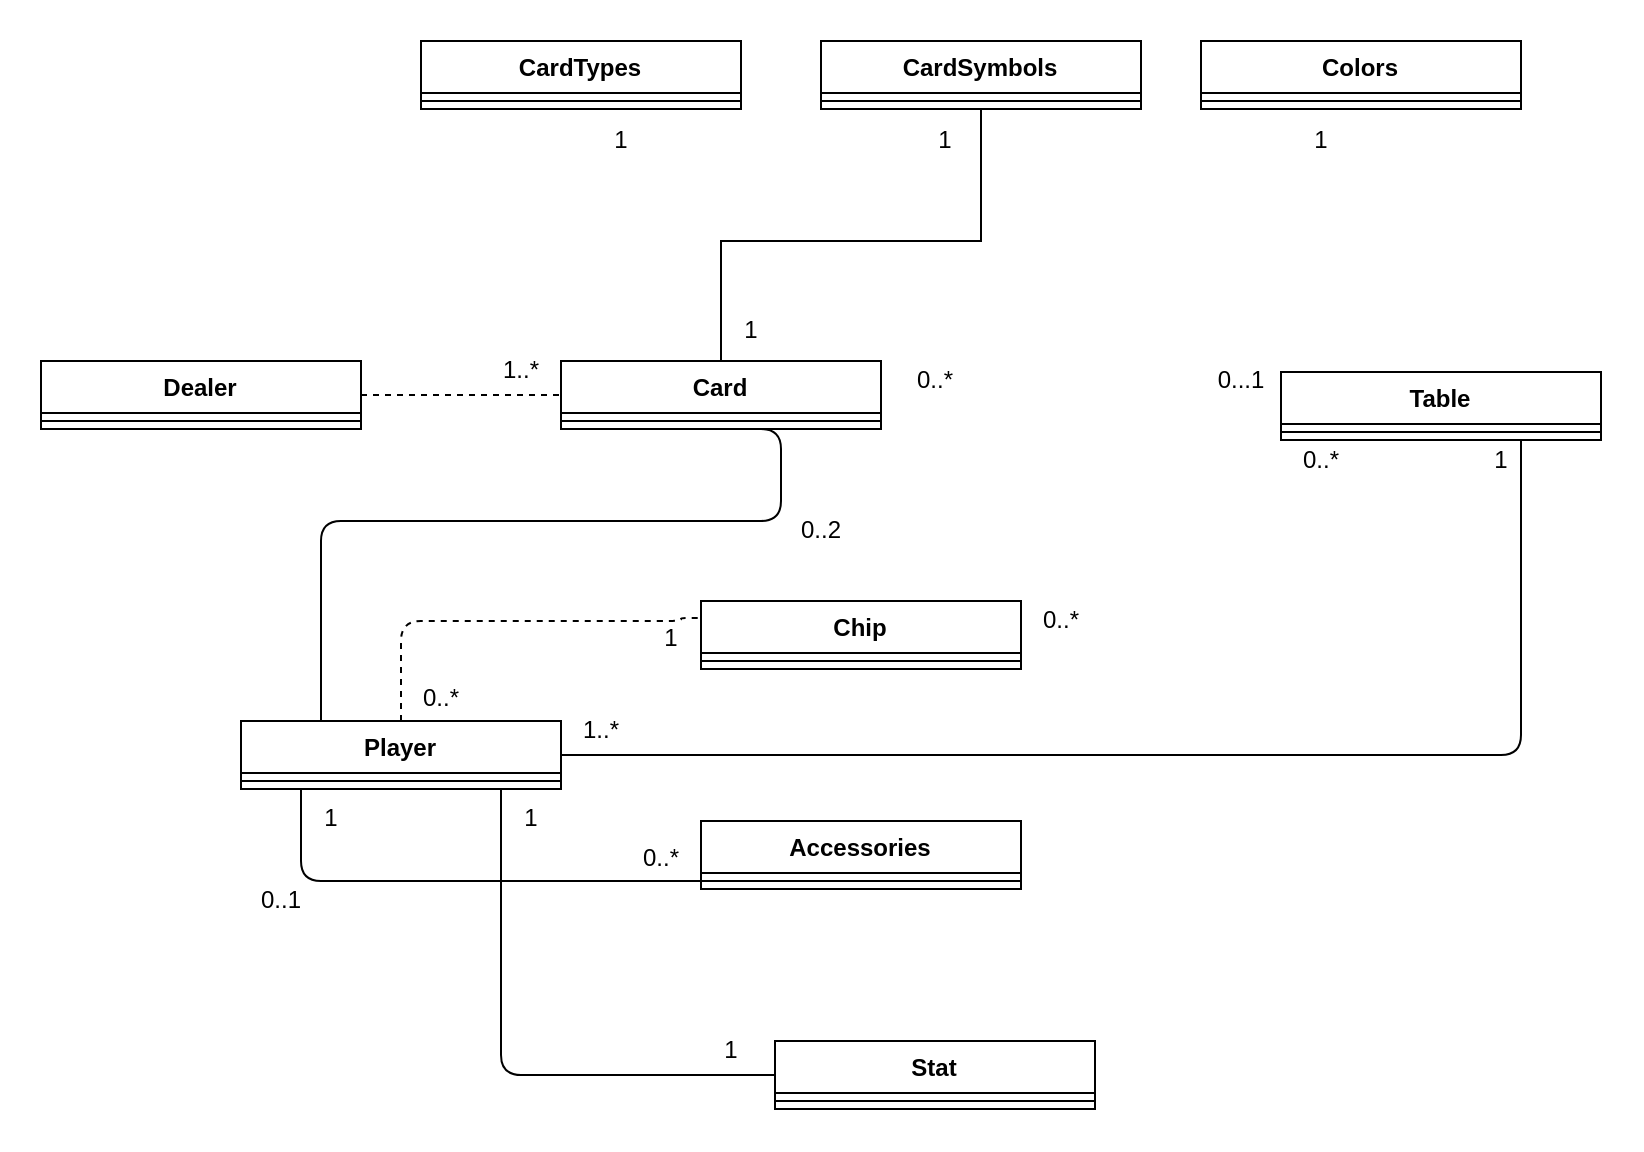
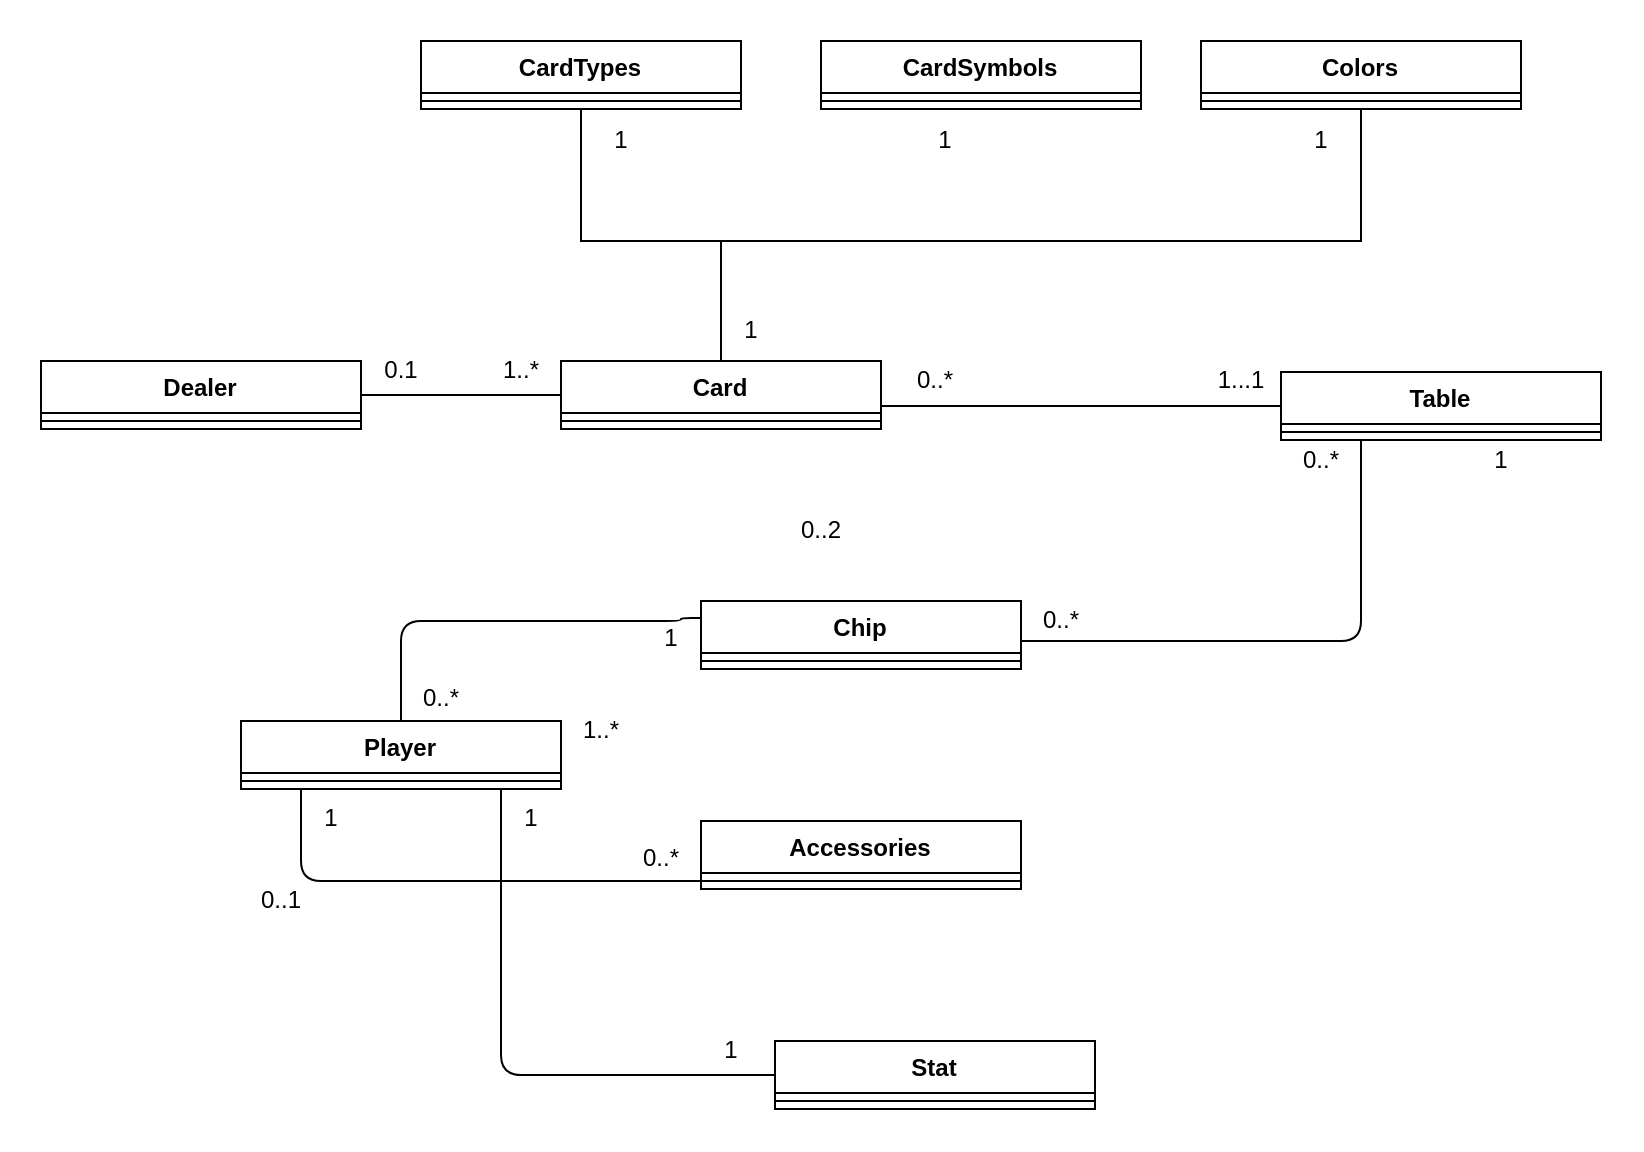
  <mxCell id="0" />
  <mxCell id="1" parent="0" />
  <mxCell id="2" value="Table" style="swimlane;fontStyle=1;align=center;verticalAlign=top;childLayout=stackLayout;horizontal=1;startSize=26;horizontalStack=0;resizeParent=1;resizeParentMax=0;resizeLast=0;collapsible=1;marginBottom=0;" vertex="1" parent="1"><mxGeometry x="640" y="185.5" width="160" height="34" as="geometry" /></mxCell>
  <mxCell id="3" value="" style="line;strokeWidth=1;fillColor=none;align=left;verticalAlign=middle;spacingTop=-1;spacingLeft=3;spacingRight=3;rotatable=0;labelPosition=right;points=[];portConstraint=eastwest;strokeColor=inherit;" vertex="1" parent="2"><mxGeometry y="26" width="160" height="8" as="geometry" /></mxCell>
- <mxCell id="6" style="edgeStyle=orthogonalEdgeStyle;rounded=0;orthogonalLoop=1;jettySize=auto;html=1;entryX=0.5;entryY=1;entryDx=0;entryDy=0;strokeWidth=1;endArrow=none;endFill=0;startSize=6;endSize=20;" edge="1" parent="1" source="8" target="45"><mxGeometry relative="1" as="geometry"><Array as="points"><mxPoint x="360" y="120" /><mxPoint x="490" y="120" /></Array></mxGeometry></mxCell>
+ <mxCell id="4" style="edgeStyle=orthogonalEdgeStyle;orthogonalLoop=1;jettySize=auto;html=1;entryX=0;entryY=0.5;entryDx=0;entryDy=0;endArrow=none;endFill=0;" edge="1" parent="1" source="8" target="2"><mxGeometry relative="1" as="geometry"><Array as="points"><mxPoint x="575" y="203" /></Array></mxGeometry></mxCell>
+ <mxCell id="5" style="edgeStyle=orthogonalEdgeStyle;rounded=0;orthogonalLoop=1;jettySize=auto;html=1;strokeWidth=1;endArrow=none;endFill=0;startSize=6;endSize=20;" edge="1" parent="1" source="8" target="43"><mxGeometry relative="1" as="geometry"><Array as="points"><mxPoint x="360" y="120" /><mxPoint x="290" y="120" /></Array></mxGeometry></mxCell>
+ <mxCell id="7" style="edgeStyle=orthogonalEdgeStyle;rounded=0;orthogonalLoop=1;jettySize=auto;html=1;entryX=0.5;entryY=1;entryDx=0;entryDy=0;strokeWidth=1;endArrow=none;endFill=0;startSize=6;endSize=20;" edge="1" parent="1" source="8" target="47"><mxGeometry relative="1" as="geometry"><Array as="points"><mxPoint x="360" y="120" /><mxPoint x="680" y="120" /></Array></mxGeometry></mxCell>
  <mxCell id="8" value="Card" style="swimlane;fontStyle=1;align=center;verticalAlign=top;childLayout=stackLayout;horizontal=1;startSize=26;horizontalStack=0;resizeParent=1;resizeParentMax=0;resizeLast=0;collapsible=1;marginBottom=0;" vertex="1" parent="1"><mxGeometry x="280" y="180" width="160" height="34" as="geometry" /></mxCell>
  <mxCell id="9" value="" style="line;strokeWidth=1;fillColor=none;align=left;verticalAlign=middle;spacingTop=-1;spacingLeft=3;spacingRight=3;rotatable=0;labelPosition=right;points=[];portConstraint=eastwest;strokeColor=inherit;" vertex="1" parent="8"><mxGeometry y="26" width="160" height="8" as="geometry" /></mxCell>
  <mxCell id="10" value="" style="edgeStyle=orthogonalEdgeStyle;orthogonalLoop=1;jettySize=auto;html=1;endArrow=none;endFill=0;" edge="1" parent="1" source="14" target="23"><mxGeometry relative="1" as="geometry"><Array as="points"><mxPoint x="150" y="440" /></Array></mxGeometry></mxCell>
- <mxCell id="11" style="edgeStyle=orthogonalEdgeStyle;orthogonalLoop=1;jettySize=auto;html=1;entryX=0;entryY=0.25;entryDx=0;entryDy=0;endArrow=none;endFill=0;dashed=1;" edge="1" parent="1" source="14" target="17"><mxGeometry relative="1" as="geometry"><Array as="points"><mxPoint x="200" y="310" /><mxPoint x="340" y="310" /><mxPoint x="340" y="309" /></Array></mxGeometry></mxCell>
- <mxCell id="12" style="edgeStyle=orthogonalEdgeStyle;orthogonalLoop=1;jettySize=auto;html=1;entryX=0.75;entryY=1;entryDx=0;entryDy=0;endArrow=none;endFill=0;" edge="1" parent="1" source="14" target="2"><mxGeometry relative="1" as="geometry"><Array as="points"><mxPoint x="760" y="377" /></Array></mxGeometry></mxCell>
- <mxCell id="13" style="edgeStyle=orthogonalEdgeStyle;orthogonalLoop=1;jettySize=auto;html=1;entryX=0.25;entryY=1;entryDx=0;entryDy=0;endArrow=none;endFill=0;" edge="1" parent="1" source="14" target="8"><mxGeometry relative="1" as="geometry"><Array as="points"><mxPoint x="160" y="260" /><mxPoint x="390" y="260" /></Array></mxGeometry></mxCell>
+ <mxCell id="11" style="edgeStyle=orthogonalEdgeStyle;orthogonalLoop=1;jettySize=auto;html=1;entryX=0;entryY=0.25;entryDx=0;entryDy=0;endArrow=none;endFill=0;" edge="1" parent="1" source="14" target="17"><mxGeometry relative="1" as="geometry"><Array as="points"><mxPoint x="200" y="310" /><mxPoint x="340" y="310" /><mxPoint x="340" y="309" /></Array></mxGeometry></mxCell>
  <mxCell id="14" value="Player" style="swimlane;fontStyle=1;align=center;verticalAlign=top;childLayout=stackLayout;horizontal=1;startSize=26;horizontalStack=0;resizeParent=1;resizeParentMax=0;resizeLast=0;collapsible=1;marginBottom=0;" vertex="1" parent="1"><mxGeometry x="120" y="360" width="160" height="34" as="geometry" /></mxCell>
  <mxCell id="15" value="" style="line;strokeWidth=1;fillColor=none;align=left;verticalAlign=middle;spacingTop=-1;spacingLeft=3;spacingRight=3;rotatable=0;labelPosition=right;points=[];portConstraint=eastwest;strokeColor=inherit;" vertex="1" parent="14"><mxGeometry y="26" width="160" height="8" as="geometry" /></mxCell>
+ <mxCell id="16" style="edgeStyle=orthogonalEdgeStyle;orthogonalLoop=1;jettySize=auto;html=1;entryX=0.25;entryY=1;entryDx=0;entryDy=0;endArrow=none;endFill=0;" edge="1" parent="1" source="17" target="2"><mxGeometry relative="1" as="geometry"><Array as="points"><mxPoint x="680" y="320" /></Array></mxGeometry></mxCell>
  <mxCell id="17" value="Chip" style="swimlane;fontStyle=1;align=center;verticalAlign=top;childLayout=stackLayout;horizontal=1;startSize=26;horizontalStack=0;resizeParent=1;resizeParentMax=0;resizeLast=0;collapsible=1;marginBottom=0;" vertex="1" parent="1"><mxGeometry x="350" y="300" width="160" height="34" as="geometry" /></mxCell>
  <mxCell id="18" value="" style="line;strokeWidth=1;fillColor=none;align=left;verticalAlign=middle;spacingTop=-1;spacingLeft=3;spacingRight=3;rotatable=0;labelPosition=right;points=[];portConstraint=eastwest;strokeColor=inherit;" vertex="1" parent="17"><mxGeometry y="26" width="160" height="8" as="geometry" /></mxCell>
- <mxCell id="19" style="edgeStyle=orthogonalEdgeStyle;orthogonalLoop=1;jettySize=auto;html=1;endArrow=none;endFill=0;dashed=1;" edge="1" parent="1" source="20" target="8"><mxGeometry relative="1" as="geometry" /></mxCell>
+ <mxCell id="19" style="edgeStyle=orthogonalEdgeStyle;orthogonalLoop=1;jettySize=auto;html=1;endArrow=none;endFill=0;" edge="1" parent="1" source="20" target="8"><mxGeometry relative="1" as="geometry" /></mxCell>
  <mxCell id="20" value="Dealer" style="swimlane;fontStyle=1;align=center;verticalAlign=top;childLayout=stackLayout;horizontal=1;startSize=26;horizontalStack=0;resizeParent=1;resizeParentMax=0;resizeLast=0;collapsible=1;marginBottom=0;" vertex="1" parent="1"><mxGeometry x="20" y="180" width="160" height="34" as="geometry" /></mxCell>
  <mxCell id="21" value="" style="line;strokeWidth=1;fillColor=none;align=left;verticalAlign=middle;spacingTop=-1;spacingLeft=3;spacingRight=3;rotatable=0;labelPosition=right;points=[];portConstraint=eastwest;strokeColor=inherit;" vertex="1" parent="20"><mxGeometry y="26" width="160" height="8" as="geometry" /></mxCell>
  <mxCell id="22" value="Accessories" style="swimlane;fontStyle=1;align=center;verticalAlign=top;childLayout=stackLayout;horizontal=1;startSize=26;horizontalStack=0;resizeParent=1;resizeParentMax=0;resizeLast=0;collapsible=1;marginBottom=0;" vertex="1" parent="1"><mxGeometry x="350" y="410" width="160" height="34" as="geometry" /></mxCell>
  <mxCell id="23" value="" style="line;strokeWidth=1;fillColor=none;align=left;verticalAlign=middle;spacingTop=-1;spacingLeft=3;spacingRight=3;rotatable=0;labelPosition=right;points=[];portConstraint=eastwest;strokeColor=inherit;" vertex="1" parent="22"><mxGeometry y="26" width="160" height="8" as="geometry" /></mxCell>
  <mxCell id="24" value="" style="edgeStyle=orthogonalEdgeStyle;orthogonalLoop=1;jettySize=auto;html=1;endArrow=none;endFill=0;" edge="1" parent="1" source="25" target="15"><mxGeometry relative="1" as="geometry"><Array as="points"><mxPoint x="250" y="537" /></Array></mxGeometry></mxCell>
  <mxCell id="25" value="Stat" style="swimlane;fontStyle=1;align=center;verticalAlign=top;childLayout=stackLayout;horizontal=1;startSize=26;horizontalStack=0;resizeParent=1;resizeParentMax=0;resizeLast=0;collapsible=1;marginBottom=0;" vertex="1" parent="1"><mxGeometry x="387" y="520" width="160" height="34" as="geometry" /></mxCell>
  <mxCell id="26" value="" style="line;strokeWidth=1;fillColor=none;align=left;verticalAlign=middle;spacingTop=-1;spacingLeft=3;spacingRight=3;rotatable=0;labelPosition=right;points=[];portConstraint=eastwest;strokeColor=inherit;" vertex="1" parent="25"><mxGeometry y="26" width="160" height="8" as="geometry" /></mxCell>
  <mxCell id="27" value="1" style="text;html=1;align=center;verticalAlign=middle;resizable=0;points=[];autosize=1;strokeColor=none;fillColor=none;" vertex="1" parent="1"><mxGeometry x="350" y="510" width="30" height="30" as="geometry" /></mxCell>
  <mxCell id="28" value="1" style="text;html=1;align=center;verticalAlign=middle;resizable=0;points=[];autosize=1;strokeColor=none;fillColor=none;" vertex="1" parent="1"><mxGeometry x="250" y="394" width="30" height="30" as="geometry" /></mxCell>
  <mxCell id="29" value="1" style="text;html=1;align=center;verticalAlign=middle;resizable=0;points=[];autosize=1;strokeColor=none;fillColor=none;" vertex="1" parent="1"><mxGeometry x="150" y="394" width="30" height="30" as="geometry" /></mxCell>
  <mxCell id="30" value="0..*" style="text;html=1;align=center;verticalAlign=middle;resizable=0;points=[];autosize=1;strokeColor=none;fillColor=none;" vertex="1" parent="1"><mxGeometry x="310" y="414" width="40" height="30" as="geometry" /></mxCell>
  <mxCell id="31" value="1..*" style="text;html=1;align=center;verticalAlign=middle;resizable=0;points=[];autosize=1;strokeColor=none;fillColor=none;" vertex="1" parent="1"><mxGeometry x="240" y="170" width="40" height="30" as="geometry" /></mxCell>
- <mxCell id="33" value="0...1" style="text;html=1;align=center;verticalAlign=middle;resizable=0;points=[];autosize=1;strokeColor=none;fillColor=none;" vertex="1" parent="1"><mxGeometry x="595" y="175" width="50" height="30" as="geometry" /></mxCell>
+ <mxCell id="32" value="0.1" style="text;html=1;align=center;verticalAlign=middle;resizable=0;points=[];autosize=1;strokeColor=none;fillColor=none;" vertex="1" parent="1"><mxGeometry x="180" y="170" width="40" height="30" as="geometry" /></mxCell>
+ <mxCell id="33" value="1...1" style="text;html=1;align=center;verticalAlign=middle;resizable=0;points=[];autosize=1;strokeColor=none;fillColor=none;" vertex="1" parent="1"><mxGeometry x="595" y="175" width="50" height="30" as="geometry" /></mxCell>
  <mxCell id="34" value="0..*" style="text;html=1;align=center;verticalAlign=middle;resizable=0;points=[];autosize=1;strokeColor=none;fillColor=none;" vertex="1" parent="1"><mxGeometry x="447" y="175" width="40" height="30" as="geometry" /></mxCell>
  <mxCell id="35" value="0..1" style="text;html=1;align=center;verticalAlign=middle;resizable=0;points=[];autosize=1;strokeColor=none;fillColor=none;" vertex="1" parent="1"><mxGeometry x="120" y="435" width="40" height="30" as="geometry" /></mxCell>
  <mxCell id="36" value="0..2" style="text;html=1;align=center;verticalAlign=middle;resizable=0;points=[];autosize=1;strokeColor=none;fillColor=none;" vertex="1" parent="1"><mxGeometry x="390" y="250" width="40" height="30" as="geometry" /></mxCell>
  <mxCell id="37" value="1..*" style="text;html=1;align=center;verticalAlign=middle;resizable=0;points=[];autosize=1;strokeColor=none;fillColor=none;" vertex="1" parent="1"><mxGeometry x="280" y="350" width="40" height="30" as="geometry" /></mxCell>
  <mxCell id="38" value="1" style="text;html=1;align=center;verticalAlign=middle;resizable=0;points=[];autosize=1;strokeColor=none;fillColor=none;" vertex="1" parent="1"><mxGeometry x="735" y="215" width="30" height="30" as="geometry" /></mxCell>
  <mxCell id="39" value="0..*" style="text;html=1;align=center;verticalAlign=middle;resizable=0;points=[];autosize=1;strokeColor=none;fillColor=none;" vertex="1" parent="1"><mxGeometry x="510" y="295" width="40" height="30" as="geometry" /></mxCell>
  <mxCell id="40" value="0..*" style="text;html=1;align=center;verticalAlign=middle;resizable=0;points=[];autosize=1;strokeColor=none;fillColor=none;" vertex="1" parent="1"><mxGeometry x="640" y="215" width="40" height="30" as="geometry" /></mxCell>
  <mxCell id="41" value="0..*" style="text;html=1;align=center;verticalAlign=middle;resizable=0;points=[];autosize=1;strokeColor=none;fillColor=none;" vertex="1" parent="1"><mxGeometry x="200" y="334" width="40" height="30" as="geometry" /></mxCell>
  <mxCell id="42" value="1" style="text;html=1;align=center;verticalAlign=middle;resizable=0;points=[];autosize=1;strokeColor=none;fillColor=none;" vertex="1" parent="1"><mxGeometry x="320" y="304" width="30" height="30" as="geometry" /></mxCell>
  <mxCell id="43" value="CardTypes" style="swimlane;fontStyle=1;align=center;verticalAlign=top;childLayout=stackLayout;horizontal=1;startSize=26;horizontalStack=0;resizeParent=1;resizeParentMax=0;resizeLast=0;collapsible=1;marginBottom=0;" vertex="1" parent="1"><mxGeometry x="210" y="20" width="160" height="34" as="geometry" /></mxCell>
  <mxCell id="44" value="" style="line;strokeWidth=1;fillColor=none;align=left;verticalAlign=middle;spacingTop=-1;spacingLeft=3;spacingRight=3;rotatable=0;labelPosition=right;points=[];portConstraint=eastwest;strokeColor=inherit;" vertex="1" parent="43"><mxGeometry y="26" width="160" height="8" as="geometry" /></mxCell>
  <mxCell id="45" value="CardSymbols" style="swimlane;fontStyle=1;align=center;verticalAlign=top;childLayout=stackLayout;horizontal=1;startSize=26;horizontalStack=0;resizeParent=1;resizeParentMax=0;resizeLast=0;collapsible=1;marginBottom=0;" vertex="1" parent="1"><mxGeometry x="410" y="20" width="160" height="34" as="geometry" /></mxCell>
  <mxCell id="46" value="" style="line;strokeWidth=1;fillColor=none;align=left;verticalAlign=middle;spacingTop=-1;spacingLeft=3;spacingRight=3;rotatable=0;labelPosition=right;points=[];portConstraint=eastwest;strokeColor=inherit;" vertex="1" parent="45"><mxGeometry y="26" width="160" height="8" as="geometry" /></mxCell>
  <mxCell id="47" value="Colors" style="swimlane;fontStyle=1;align=center;verticalAlign=top;childLayout=stackLayout;horizontal=1;startSize=26;horizontalStack=0;resizeParent=1;resizeParentMax=0;resizeLast=0;collapsible=1;marginBottom=0;" vertex="1" parent="1"><mxGeometry x="600" y="20" width="160" height="34" as="geometry" /></mxCell>
  <mxCell id="48" value="" style="line;strokeWidth=1;fillColor=none;align=left;verticalAlign=middle;spacingTop=-1;spacingLeft=3;spacingRight=3;rotatable=0;labelPosition=right;points=[];portConstraint=eastwest;strokeColor=inherit;" vertex="1" parent="47"><mxGeometry y="26" width="160" height="8" as="geometry" /></mxCell>
  <mxCell id="49" value="1" style="text;html=1;align=center;verticalAlign=middle;resizable=0;points=[];autosize=1;strokeColor=none;fillColor=none;" vertex="1" parent="1"><mxGeometry x="295" y="55" width="30" height="30" as="geometry" /></mxCell>
  <mxCell id="50" value="1" style="text;html=1;align=center;verticalAlign=middle;resizable=0;points=[];autosize=1;strokeColor=none;fillColor=none;" vertex="1" parent="1"><mxGeometry x="457" y="55" width="30" height="30" as="geometry" /></mxCell>
  <mxCell id="51" value="1" style="text;html=1;align=center;verticalAlign=middle;resizable=0;points=[];autosize=1;strokeColor=none;fillColor=none;" vertex="1" parent="1"><mxGeometry x="645" y="55" width="30" height="30" as="geometry" /></mxCell>
  <mxCell id="52" value="1" style="text;html=1;align=center;verticalAlign=middle;resizable=0;points=[];autosize=1;strokeColor=none;fillColor=none;" vertex="1" parent="1"><mxGeometry x="360" y="150" width="30" height="30" as="geometry" /></mxCell>
